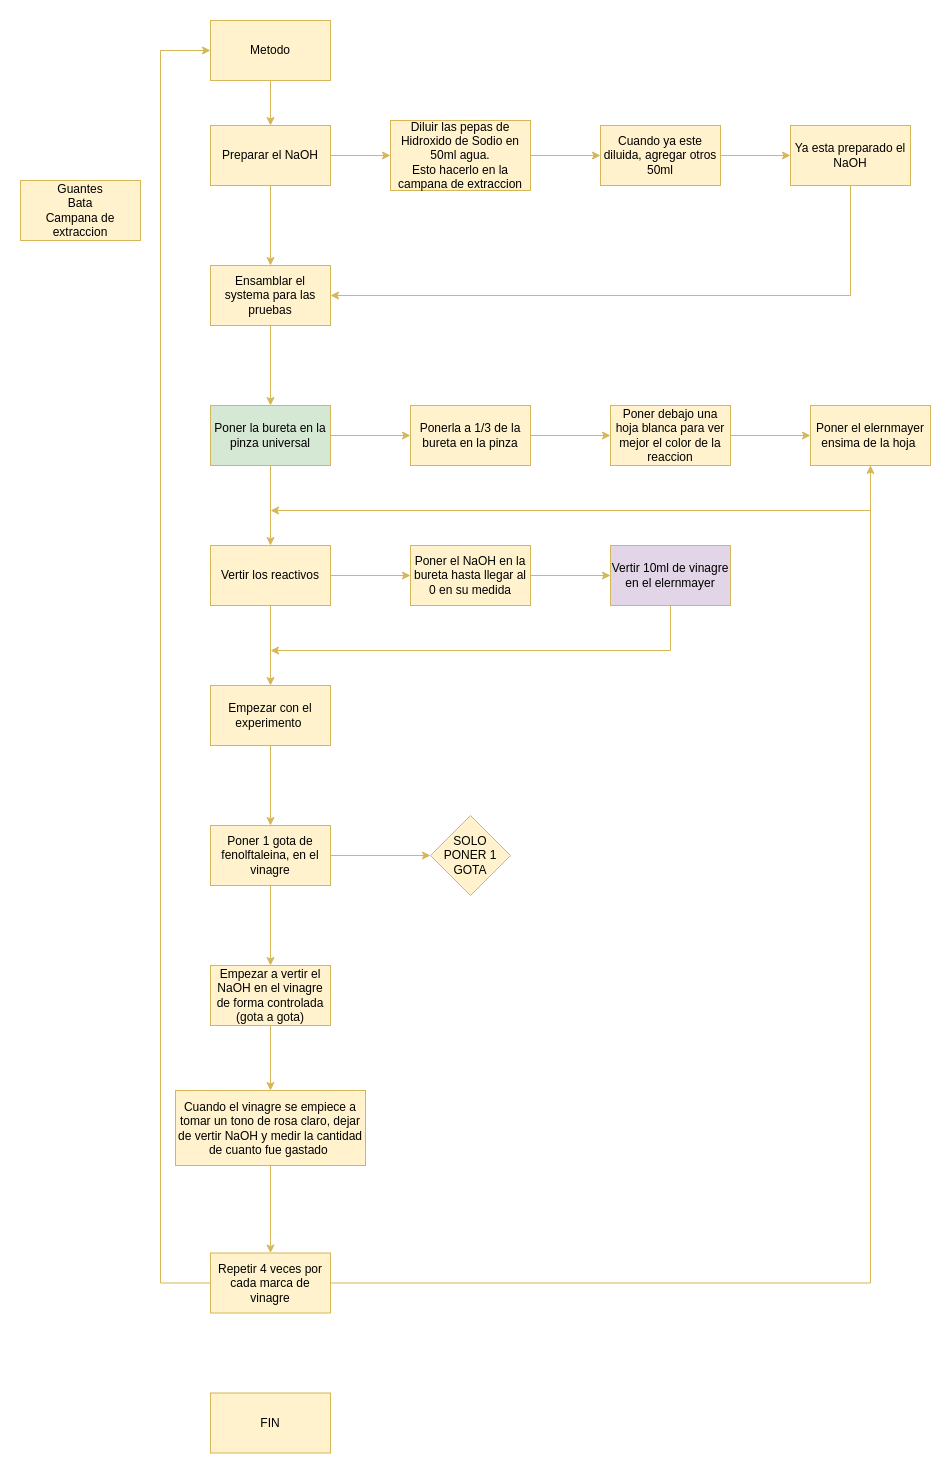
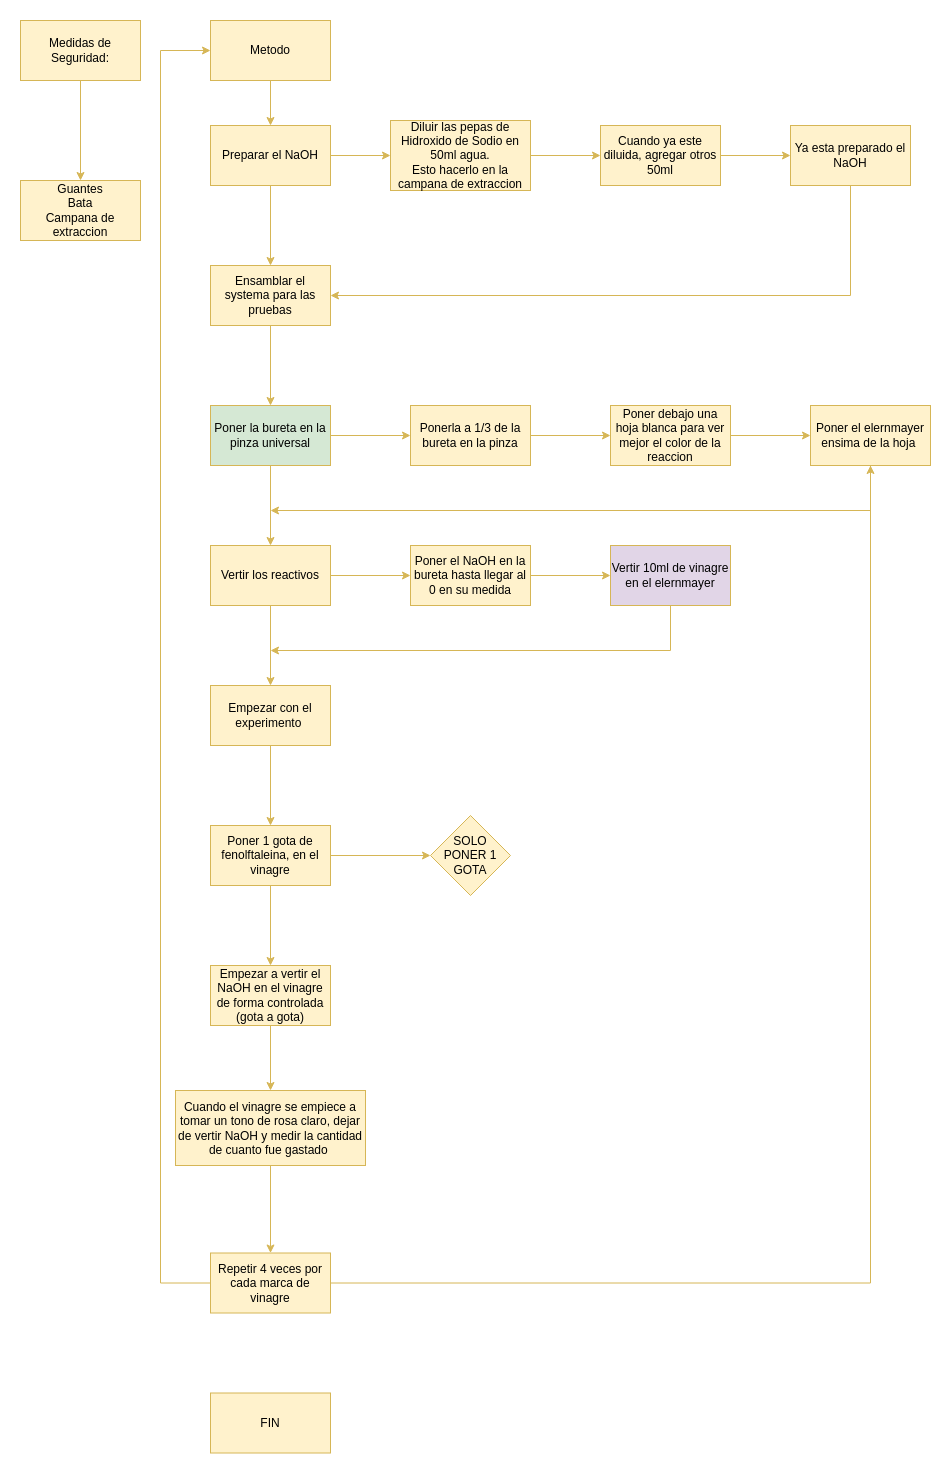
  <mxCell id="0" />
  <mxCell id="1" parent="0" />
+ <mxCell id="2" value="" style="edgeStyle=orthogonalEdgeStyle;rounded=0;orthogonalLoop=1;jettySize=auto;html=1;fillColor=#fff2cc;strokeColor=#d6b656;" edge="1" parent="1" source="3" target="4"><mxGeometry relative="1" as="geometry" /></mxCell>
+ <mxCell id="3" value="Medidas de Seguridad:" style="rounded=0;whiteSpace=wrap;html=1;fillColor=#fff2cc;strokeColor=#d6b656;" vertex="1" parent="1"><mxGeometry x="20" y="20" width="120" height="60" as="geometry" /></mxCell>
  <mxCell id="4" value="Guantes&lt;br&gt;Bata&lt;br&gt;Campana de extraccion" style="rounded=0;whiteSpace=wrap;html=1;fillColor=#fff2cc;strokeColor=#d6b656;" vertex="1" parent="1"><mxGeometry x="20" y="180" width="120" height="60" as="geometry" /></mxCell>
  <mxCell id="5" value="" style="edgeStyle=orthogonalEdgeStyle;rounded=0;orthogonalLoop=1;jettySize=auto;html=1;fillColor=#fff2cc;strokeColor=#d6b656;" edge="1" parent="1" source="6" target="9"><mxGeometry relative="1" as="geometry" /></mxCell>
  <mxCell id="6" value="Metodo" style="rounded=0;whiteSpace=wrap;html=1;fillColor=#fff2cc;strokeColor=#d6b656;" vertex="1" parent="1"><mxGeometry x="210" y="20" width="120" height="60" as="geometry" /></mxCell>
  <mxCell id="7" value="" style="edgeStyle=orthogonalEdgeStyle;rounded=0;orthogonalLoop=1;jettySize=auto;html=1;fillColor=#fff2cc;strokeColor=#d6b656;" edge="1" parent="1" source="9" target="11"><mxGeometry relative="1" as="geometry" /></mxCell>
  <mxCell id="8" value="" style="edgeStyle=orthogonalEdgeStyle;rounded=0;orthogonalLoop=1;jettySize=auto;html=1;fillColor=#fff2cc;strokeColor=#d6b656;" edge="1" parent="1" source="9" target="17"><mxGeometry relative="1" as="geometry" /></mxCell>
  <mxCell id="9" value="Preparar el NaOH" style="rounded=0;whiteSpace=wrap;html=1;fillColor=#fff2cc;strokeColor=#d6b656;" vertex="1" parent="1"><mxGeometry x="210" y="125" width="120" height="60" as="geometry" /></mxCell>
  <mxCell id="10" value="" style="edgeStyle=orthogonalEdgeStyle;rounded=0;orthogonalLoop=1;jettySize=auto;html=1;fillColor=#fff2cc;strokeColor=#d6b656;" edge="1" parent="1" source="11" target="13"><mxGeometry relative="1" as="geometry" /></mxCell>
  <mxCell id="11" value="Diluir las pepas de Hidroxido de Sodio en 50ml agua.&lt;br&gt;Esto hacerlo en la campana de extraccion" style="rounded=0;whiteSpace=wrap;html=1;fillColor=#fff2cc;strokeColor=#d6b656;" vertex="1" parent="1"><mxGeometry x="390" y="120" width="140" height="70" as="geometry" /></mxCell>
  <mxCell id="12" value="" style="edgeStyle=orthogonalEdgeStyle;rounded=0;orthogonalLoop=1;jettySize=auto;html=1;fillColor=#fff2cc;strokeColor=#d6b656;" edge="1" parent="1" source="13" target="15"><mxGeometry relative="1" as="geometry" /></mxCell>
  <mxCell id="13" value="Cuando ya este diluida, agregar otros 50ml" style="whiteSpace=wrap;html=1;rounded=0;fillColor=#fff2cc;strokeColor=#d6b656;" vertex="1" parent="1"><mxGeometry x="600" y="125" width="120" height="60" as="geometry" /></mxCell>
  <mxCell id="14" style="edgeStyle=orthogonalEdgeStyle;rounded=0;orthogonalLoop=1;jettySize=auto;html=1;entryX=1;entryY=0.5;entryDx=0;entryDy=0;fillColor=#fff2cc;strokeColor=#d6b656;" edge="1" parent="1" source="15" target="17"><mxGeometry relative="1" as="geometry"><mxPoint x="850" y="300" as="targetPoint" /><Array as="points"><mxPoint x="850" y="295" /></Array></mxGeometry></mxCell>
  <mxCell id="15" value="Ya esta preparado el NaOH" style="whiteSpace=wrap;html=1;rounded=0;fillColor=#fff2cc;strokeColor=#d6b656;" vertex="1" parent="1"><mxGeometry x="790" y="125" width="120" height="60" as="geometry" /></mxCell>
  <mxCell id="16" value="" style="edgeStyle=orthogonalEdgeStyle;rounded=0;orthogonalLoop=1;jettySize=auto;html=1;fillColor=#fff2cc;strokeColor=#d6b656;" edge="1" parent="1" source="17" target="20"><mxGeometry relative="1" as="geometry" /></mxCell>
  <mxCell id="17" value="Ensamblar el systema para las pruebas" style="whiteSpace=wrap;html=1;rounded=0;fillColor=#fff2cc;strokeColor=#d6b656;" vertex="1" parent="1"><mxGeometry x="210" y="265" width="120" height="60" as="geometry" /></mxCell>
  <mxCell id="18" value="" style="edgeStyle=orthogonalEdgeStyle;rounded=0;orthogonalLoop=1;jettySize=auto;html=1;fillColor=#fff2cc;strokeColor=#d6b656;" edge="1" parent="1" source="20" target="22"><mxGeometry relative="1" as="geometry" /></mxCell>
  <mxCell id="19" value="" style="edgeStyle=orthogonalEdgeStyle;rounded=0;orthogonalLoop=1;jettySize=auto;html=1;fillColor=#fff2cc;strokeColor=#d6b656;" edge="1" parent="1" source="20" target="29"><mxGeometry relative="1" as="geometry" /></mxCell>
  <mxCell id="20" value="Poner la bureta en la pinza universal" style="whiteSpace=wrap;html=1;rounded=0;fillColor=#d5e8d4;strokeColor=#d6b656;" vertex="1" parent="1"><mxGeometry x="210" y="405" width="120" height="60" as="geometry" /></mxCell>
  <mxCell id="21" value="" style="edgeStyle=orthogonalEdgeStyle;rounded=0;orthogonalLoop=1;jettySize=auto;html=1;fillColor=#fff2cc;strokeColor=#d6b656;" edge="1" parent="1" source="22" target="24"><mxGeometry relative="1" as="geometry" /></mxCell>
  <mxCell id="22" value="Ponerla a 1/3 de la bureta en la pinza" style="whiteSpace=wrap;html=1;rounded=0;fillColor=#fff2cc;strokeColor=#d6b656;" vertex="1" parent="1"><mxGeometry x="410" y="405" width="120" height="60" as="geometry" /></mxCell>
  <mxCell id="23" value="" style="edgeStyle=orthogonalEdgeStyle;rounded=0;orthogonalLoop=1;jettySize=auto;html=1;fillColor=#fff2cc;strokeColor=#d6b656;" edge="1" parent="1" source="24" target="26"><mxGeometry relative="1" as="geometry" /></mxCell>
  <mxCell id="24" value="Poner debajo una hoja blanca para ver mejor el color de la reaccion" style="whiteSpace=wrap;html=1;rounded=0;fillColor=#fff2cc;strokeColor=#d6b656;" vertex="1" parent="1"><mxGeometry x="610" y="405" width="120" height="60" as="geometry" /></mxCell>
  <mxCell id="25" style="edgeStyle=orthogonalEdgeStyle;rounded=0;orthogonalLoop=1;jettySize=auto;html=1;fillColor=#fff2cc;strokeColor=#d6b656;" edge="1" parent="1" source="26"><mxGeometry relative="1" as="geometry"><mxPoint x="270" y="510" as="targetPoint" /><Array as="points"><mxPoint x="870" y="510" /></Array></mxGeometry></mxCell>
  <mxCell id="26" value="Poner el elernmayer ensima de la hoja&amp;nbsp;" style="whiteSpace=wrap;html=1;rounded=0;fillColor=#fff2cc;strokeColor=#d6b656;" vertex="1" parent="1"><mxGeometry x="810" y="405" width="120" height="60" as="geometry" /></mxCell>
  <mxCell id="27" value="" style="edgeStyle=orthogonalEdgeStyle;rounded=0;orthogonalLoop=1;jettySize=auto;html=1;fillColor=#fff2cc;strokeColor=#d6b656;" edge="1" parent="1" source="29" target="31"><mxGeometry relative="1" as="geometry" /></mxCell>
  <mxCell id="28" value="" style="edgeStyle=orthogonalEdgeStyle;rounded=0;orthogonalLoop=1;jettySize=auto;html=1;fillColor=#fff2cc;strokeColor=#d6b656;" edge="1" parent="1" source="29" target="35"><mxGeometry relative="1" as="geometry" /></mxCell>
  <mxCell id="29" value="Vertir los reactivos" style="whiteSpace=wrap;html=1;rounded=0;fillColor=#fff2cc;strokeColor=#d6b656;" vertex="1" parent="1"><mxGeometry x="210" y="545" width="120" height="60" as="geometry" /></mxCell>
  <mxCell id="30" value="" style="edgeStyle=orthogonalEdgeStyle;rounded=0;orthogonalLoop=1;jettySize=auto;html=1;fillColor=#fff2cc;strokeColor=#d6b656;" edge="1" parent="1" source="31" target="33"><mxGeometry relative="1" as="geometry" /></mxCell>
  <mxCell id="31" value="Poner el NaOH en la bureta hasta llegar al 0 en su medida" style="whiteSpace=wrap;html=1;rounded=0;fillColor=#fff2cc;strokeColor=#d6b656;" vertex="1" parent="1"><mxGeometry x="410" y="545" width="120" height="60" as="geometry" /></mxCell>
  <mxCell id="32" style="edgeStyle=orthogonalEdgeStyle;rounded=0;orthogonalLoop=1;jettySize=auto;html=1;fillColor=#fff2cc;strokeColor=#d6b656;" edge="1" parent="1" source="33"><mxGeometry relative="1" as="geometry"><mxPoint x="270" y="650" as="targetPoint" /><Array as="points"><mxPoint x="670" y="650" /></Array></mxGeometry></mxCell>
  <mxCell id="33" value="Vertir 10ml de vinagre en el elernmayer" style="whiteSpace=wrap;html=1;rounded=0;fillColor=#e1d5e7;strokeColor=#d6b656;" vertex="1" parent="1"><mxGeometry x="610" y="545" width="120" height="60" as="geometry" /></mxCell>
  <mxCell id="34" value="" style="edgeStyle=orthogonalEdgeStyle;rounded=0;orthogonalLoop=1;jettySize=auto;html=1;fillColor=#fff2cc;strokeColor=#d6b656;" edge="1" parent="1" source="35" target="38"><mxGeometry relative="1" as="geometry" /></mxCell>
  <mxCell id="35" value="Empezar con el experimento&amp;nbsp;" style="whiteSpace=wrap;html=1;rounded=0;fillColor=#fff2cc;strokeColor=#d6b656;" vertex="1" parent="1"><mxGeometry x="210" y="685" width="120" height="60" as="geometry" /></mxCell>
  <mxCell id="36" value="" style="edgeStyle=orthogonalEdgeStyle;rounded=0;orthogonalLoop=1;jettySize=auto;html=1;fillColor=#fff2cc;strokeColor=#d6b656;" edge="1" parent="1" source="38" target="39"><mxGeometry relative="1" as="geometry" /></mxCell>
  <mxCell id="37" value="" style="edgeStyle=orthogonalEdgeStyle;rounded=0;orthogonalLoop=1;jettySize=auto;html=1;fillColor=#fff2cc;strokeColor=#d6b656;" edge="1" parent="1" source="38" target="41"><mxGeometry relative="1" as="geometry" /></mxCell>
  <mxCell id="38" value="Poner 1 gota de fenolftaleina, en el vinagre" style="whiteSpace=wrap;html=1;fillColor=#fff2cc;strokeColor=#d6b656;rounded=0;" vertex="1" parent="1"><mxGeometry x="210" y="825" width="120" height="60" as="geometry" /></mxCell>
  <mxCell id="39" value="SOLO PONER 1 GOTA" style="rhombus;whiteSpace=wrap;html=1;fillColor=#fff2cc;strokeColor=#d6b656;rounded=0;" vertex="1" parent="1"><mxGeometry x="430" y="815" width="80" height="80" as="geometry" /></mxCell>
  <mxCell id="40" value="" style="edgeStyle=orthogonalEdgeStyle;rounded=0;orthogonalLoop=1;jettySize=auto;html=1;fillColor=#fff2cc;strokeColor=#d6b656;" edge="1" parent="1" source="41" target="43"><mxGeometry relative="1" as="geometry" /></mxCell>
  <mxCell id="41" value="Empezar a vertir el NaOH en el vinagre de forma controlada (gota a gota)" style="whiteSpace=wrap;html=1;fillColor=#fff2cc;strokeColor=#d6b656;rounded=0;" vertex="1" parent="1"><mxGeometry x="210" y="965" width="120" height="60" as="geometry" /></mxCell>
  <mxCell id="42" value="" style="edgeStyle=orthogonalEdgeStyle;rounded=0;orthogonalLoop=1;jettySize=auto;html=1;fillColor=#fff2cc;strokeColor=#d6b656;" edge="1" parent="1" source="43" target="46"><mxGeometry relative="1" as="geometry" /></mxCell>
  <mxCell id="43" value="Cuando el vinagre se empiece a tomar un tono de rosa claro, dejar de vertir NaOH y medir la cantidad de cuanto fue gastado&amp;nbsp;" style="whiteSpace=wrap;html=1;fillColor=#fff2cc;strokeColor=#d6b656;rounded=0;" vertex="1" parent="1"><mxGeometry x="175" y="1090" width="190" height="75" as="geometry" /></mxCell>
  <mxCell id="44" value="" style="edgeStyle=orthogonalEdgeStyle;rounded=0;orthogonalLoop=1;jettySize=auto;html=1;fillColor=#fff2cc;strokeColor=#d6b656;" edge="1" parent="1" source="46" target="26"><mxGeometry relative="1" as="geometry" /></mxCell>
  <mxCell id="45" style="edgeStyle=orthogonalEdgeStyle;rounded=0;orthogonalLoop=1;jettySize=auto;html=1;entryX=0;entryY=0.5;entryDx=0;entryDy=0;fillColor=#fff2cc;strokeColor=#d6b656;" edge="1" parent="1" source="46" target="6"><mxGeometry relative="1" as="geometry"><Array as="points"><mxPoint x="160" y="1283" /><mxPoint x="160" y="50" /></Array></mxGeometry></mxCell>
  <mxCell id="46" value="Repetir 4 veces por cada marca de vinagre" style="whiteSpace=wrap;html=1;fillColor=#fff2cc;strokeColor=#d6b656;rounded=0;" vertex="1" parent="1"><mxGeometry x="210" y="1252.5" width="120" height="60" as="geometry" /></mxCell>
  <mxCell id="47" value="FIN" style="whiteSpace=wrap;html=1;fillColor=#fff2cc;strokeColor=#d6b656;rounded=0;" vertex="1" parent="1"><mxGeometry x="210" y="1392.5" width="120" height="60" as="geometry" /></mxCell>
